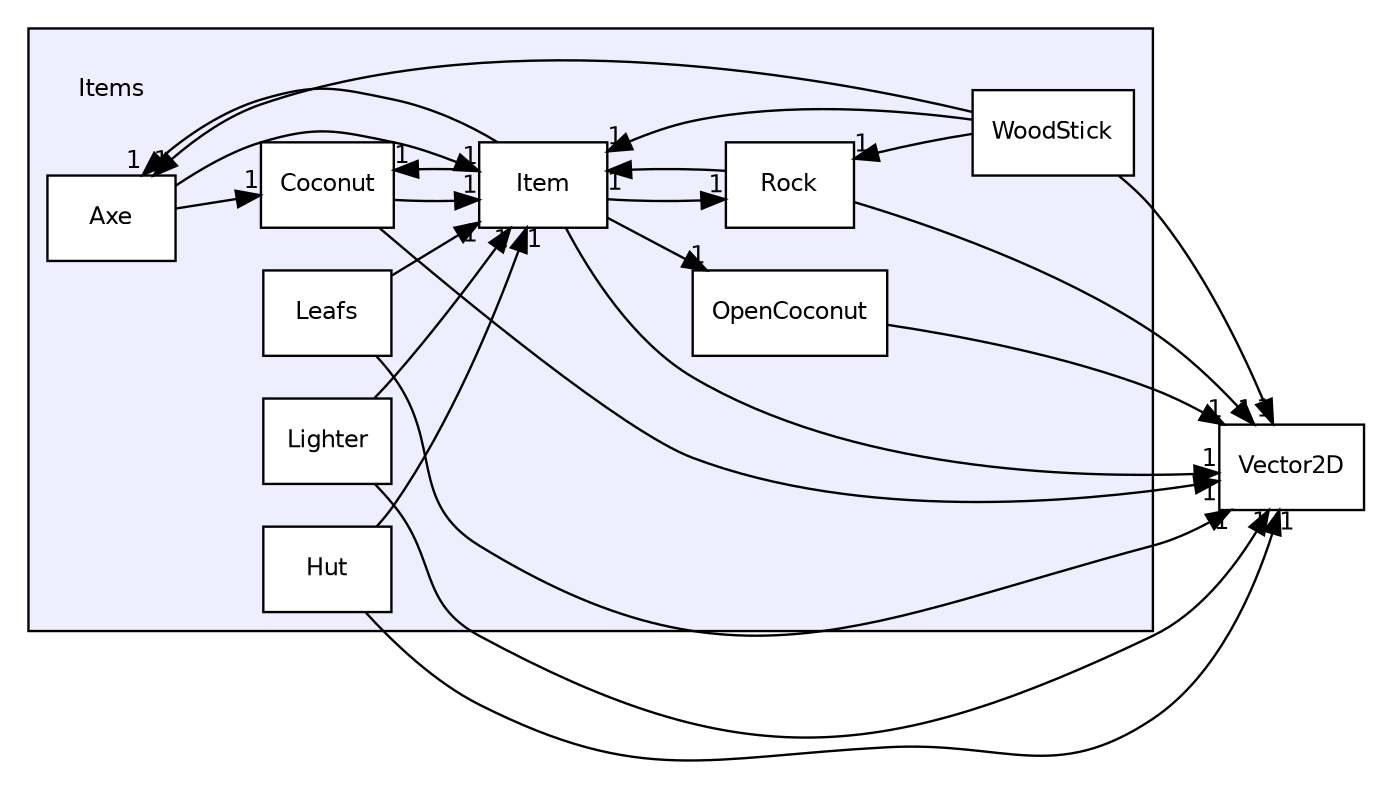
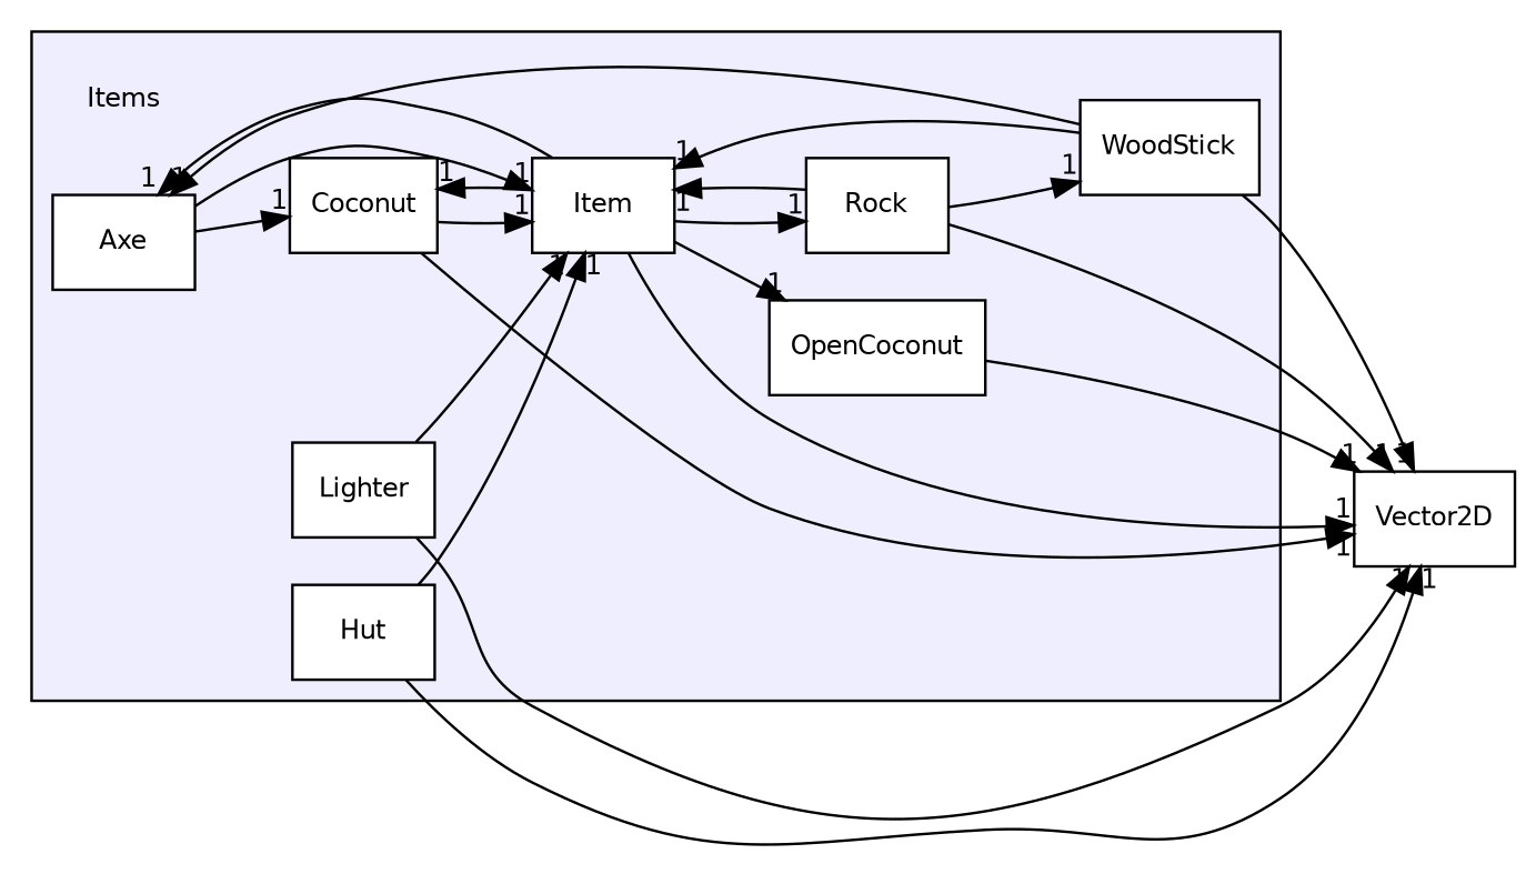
  digraph {
    compound=true
    rankdir=LR
    node [fontname=Helvetica fontsize=10 shape=box color=black fillcolor=white style=filled]
    edge [headlabel=1 labeldistance=1.5 labelfontname=Helvetica labelfontsize=10]
    n1 [label=Items shape=plaintext color="" fillcolor="" style=""]
    n2 [label=Axe]
    n3 [label=Coconut]
    n4 [label=Hut]
    n5 [label=Item]
-   n6 [label=Leafs]
    n7 [label=Lighter]
    n8 [label=OpenCoconut]
    n9 [label=Rock]
    n10 [label=WoodStick]
    n11 [label=Vector2D color="" fillcolor="" style=""]
    subgraph cluster_1 {
      bgcolor="#eeeeff"
      pencolor=black
      n1
      n2
      n3
      n4
      n5
-     n6
      n7
      n8
      n9
      n10
    }
    n2 -> n3
    n2 -> n5
    n3 -> n5
    n3 -> n11
    n4 -> n5
    n4 -> n11
    n5 -> n2
    n5 -> n3
    n5 -> n8
    n5 -> n9
    n5 -> n11
-   n6 -> n5
-   n6 -> n11
    n7 -> n5
    n7 -> n11
    n8 -> n11
    n9 -> n5
    n9 -> n11
    n10 -> n2
    n10 -> n5
-   n10 -> n9
+   n9 -> n10
    n10 -> n11
  }
